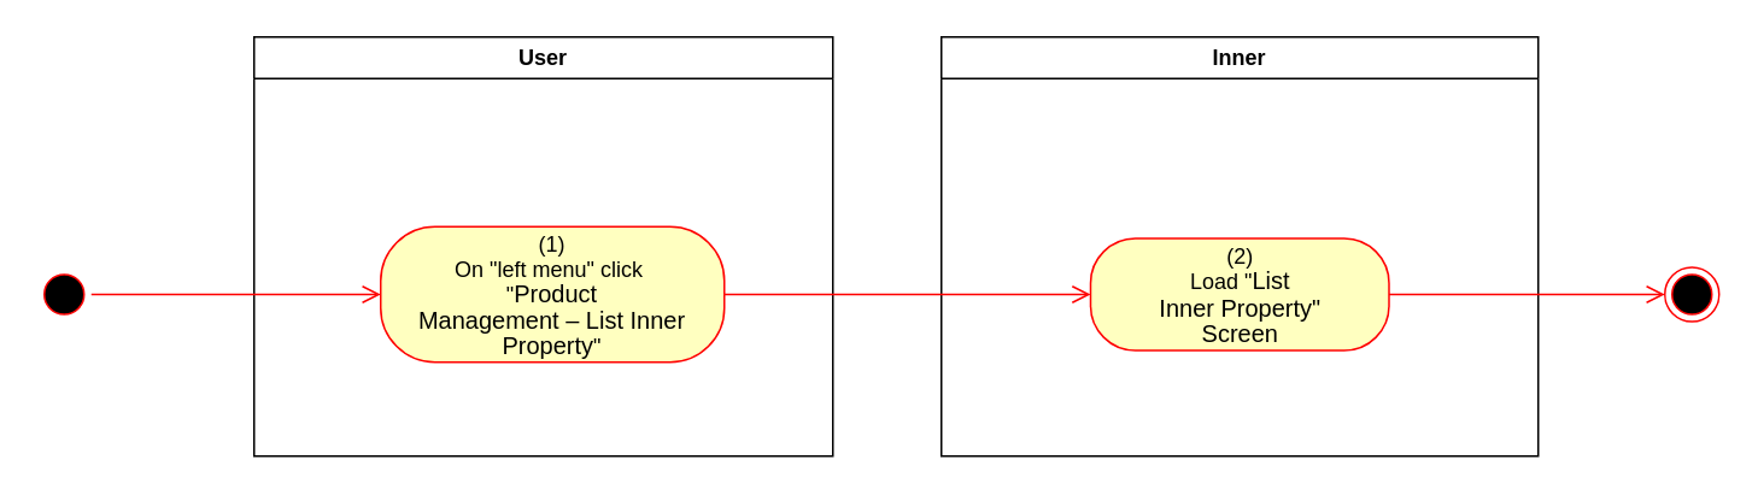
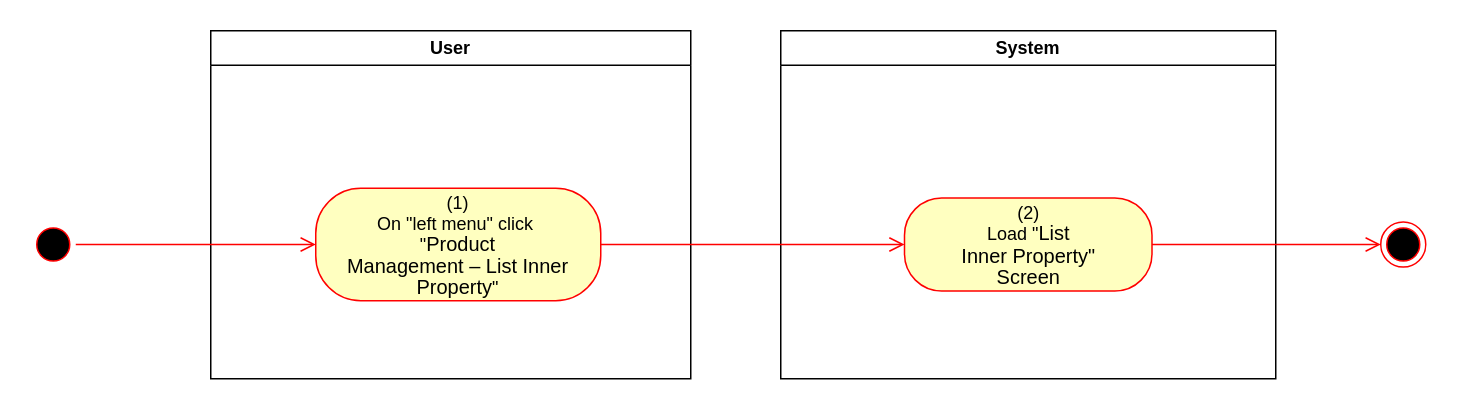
  <mxCell id="0" />
  <mxCell id="1" parent="0" />
  <mxCell id="2" value="User" style="swimlane;whiteSpace=wrap" vertex="1" parent="1"><mxGeometry x="140" y="20" width="320" height="232" as="geometry"><mxRectangle x="120" y="128" width="60" height="23" as="alternateBounds" /></mxGeometry></mxCell>
  <mxCell id="3" value="&lt;span&gt;(1)&lt;/span&gt;&lt;br style=&quot;padding: 0px ; margin: 0px&quot;&gt;&lt;span&gt;On &quot;left menu&quot; click&amp;nbsp;&lt;/span&gt;&lt;br style=&quot;padding: 0px ; margin: 0px&quot;&gt;&lt;span&gt;&quot;&lt;/span&gt;&lt;span lang=&quot;EN-GB&quot; style=&quot;font-size: 10pt ; line-height: 107% ; font-family: &amp;#34;arial&amp;#34; , sans-serif&quot;&gt;Product&lt;br/&gt;Management – List Inner Property&lt;/span&gt;&lt;span&gt;&quot;&lt;/span&gt;" style="rounded=1;whiteSpace=wrap;html=1;arcSize=40;fontColor=#000000;fillColor=#ffffc0;strokeColor=#ff0000;" vertex="1" parent="2"><mxGeometry x="70" y="105" width="190" height="75" as="geometry" /></mxCell>
- <mxCell id="4" value="Inner" style="swimlane;whiteSpace=wrap;startSize=23;" vertex="1" parent="1"><mxGeometry x="520" y="20" width="330" height="232" as="geometry" /></mxCell>
+ <mxCell id="4" value="System" style="swimlane;whiteSpace=wrap;startSize=23;" vertex="1" parent="1"><mxGeometry x="520" y="20" width="330" height="232" as="geometry" /></mxCell>
  <mxCell id="5" value="(2)&lt;br&gt;Load &quot;&lt;span lang=&quot;EN-GB&quot; style=&quot;font-size: 10pt ; line-height: 107% ; font-family: &amp;#34;arial&amp;#34; , sans-serif&quot;&gt;&lt;span lang=&quot;EN-GB&quot; style=&quot;font-size: 10pt ; line-height: 107% ; font-family: &amp;#34;arial&amp;#34; , sans-serif&quot;&gt;List&lt;br/&gt;Inner Property&lt;/span&gt;&quot;&lt;br&gt;Screen&lt;br&gt;&lt;/span&gt;" style="rounded=1;whiteSpace=wrap;html=1;arcSize=40;fontColor=#000000;fillColor=#ffffc0;strokeColor=#ff0000;" vertex="1" parent="4"><mxGeometry x="82.5" y="111.5" width="165" height="62" as="geometry" /></mxCell>
  <mxCell id="6" value="" style="ellipse;html=1;shape=startState;fillColor=#000000;strokeColor=#ff0000;" vertex="1" parent="1"><mxGeometry x="20" y="147.5" width="30" height="30" as="geometry" /></mxCell>
  <mxCell id="7" value="" style="edgeStyle=orthogonalEdgeStyle;html=1;verticalAlign=bottom;endArrow=open;endSize=8;strokeColor=#ff0000;rounded=0;entryX=0;entryY=0.5;entryDx=0;entryDy=0;" edge="1" parent="1" source="6" target="3"><mxGeometry relative="1" as="geometry"><mxPoint x="200" y="145" as="targetPoint" /></mxGeometry></mxCell>
  <mxCell id="8" value="" style="edgeStyle=orthogonalEdgeStyle;html=1;verticalAlign=bottom;endArrow=open;endSize=8;strokeColor=#ff0000;rounded=0;entryX=0;entryY=0.5;entryDx=0;entryDy=0;" edge="1" parent="1" source="3" target="5"><mxGeometry relative="1" as="geometry"><mxPoint x="600" y="163" as="targetPoint" /></mxGeometry></mxCell>
  <mxCell id="9" value="" style="ellipse;html=1;shape=endState;fillColor=#000000;strokeColor=#ff0000;" vertex="1" parent="1"><mxGeometry x="920" y="147.5" width="30" height="30" as="geometry" /></mxCell>
  <mxCell id="10" value="" style="edgeStyle=orthogonalEdgeStyle;html=1;verticalAlign=bottom;endArrow=open;endSize=8;strokeColor=#ff0000;rounded=0;exitX=1;exitY=0.5;exitDx=0;exitDy=0;entryX=0;entryY=0.5;entryDx=0;entryDy=0;" edge="1" parent="1" source="5" target="9"><mxGeometry relative="1" as="geometry"><mxPoint x="820" y="652" as="targetPoint" /><mxPoint x="850" y="677" as="sourcePoint" /></mxGeometry></mxCell>
